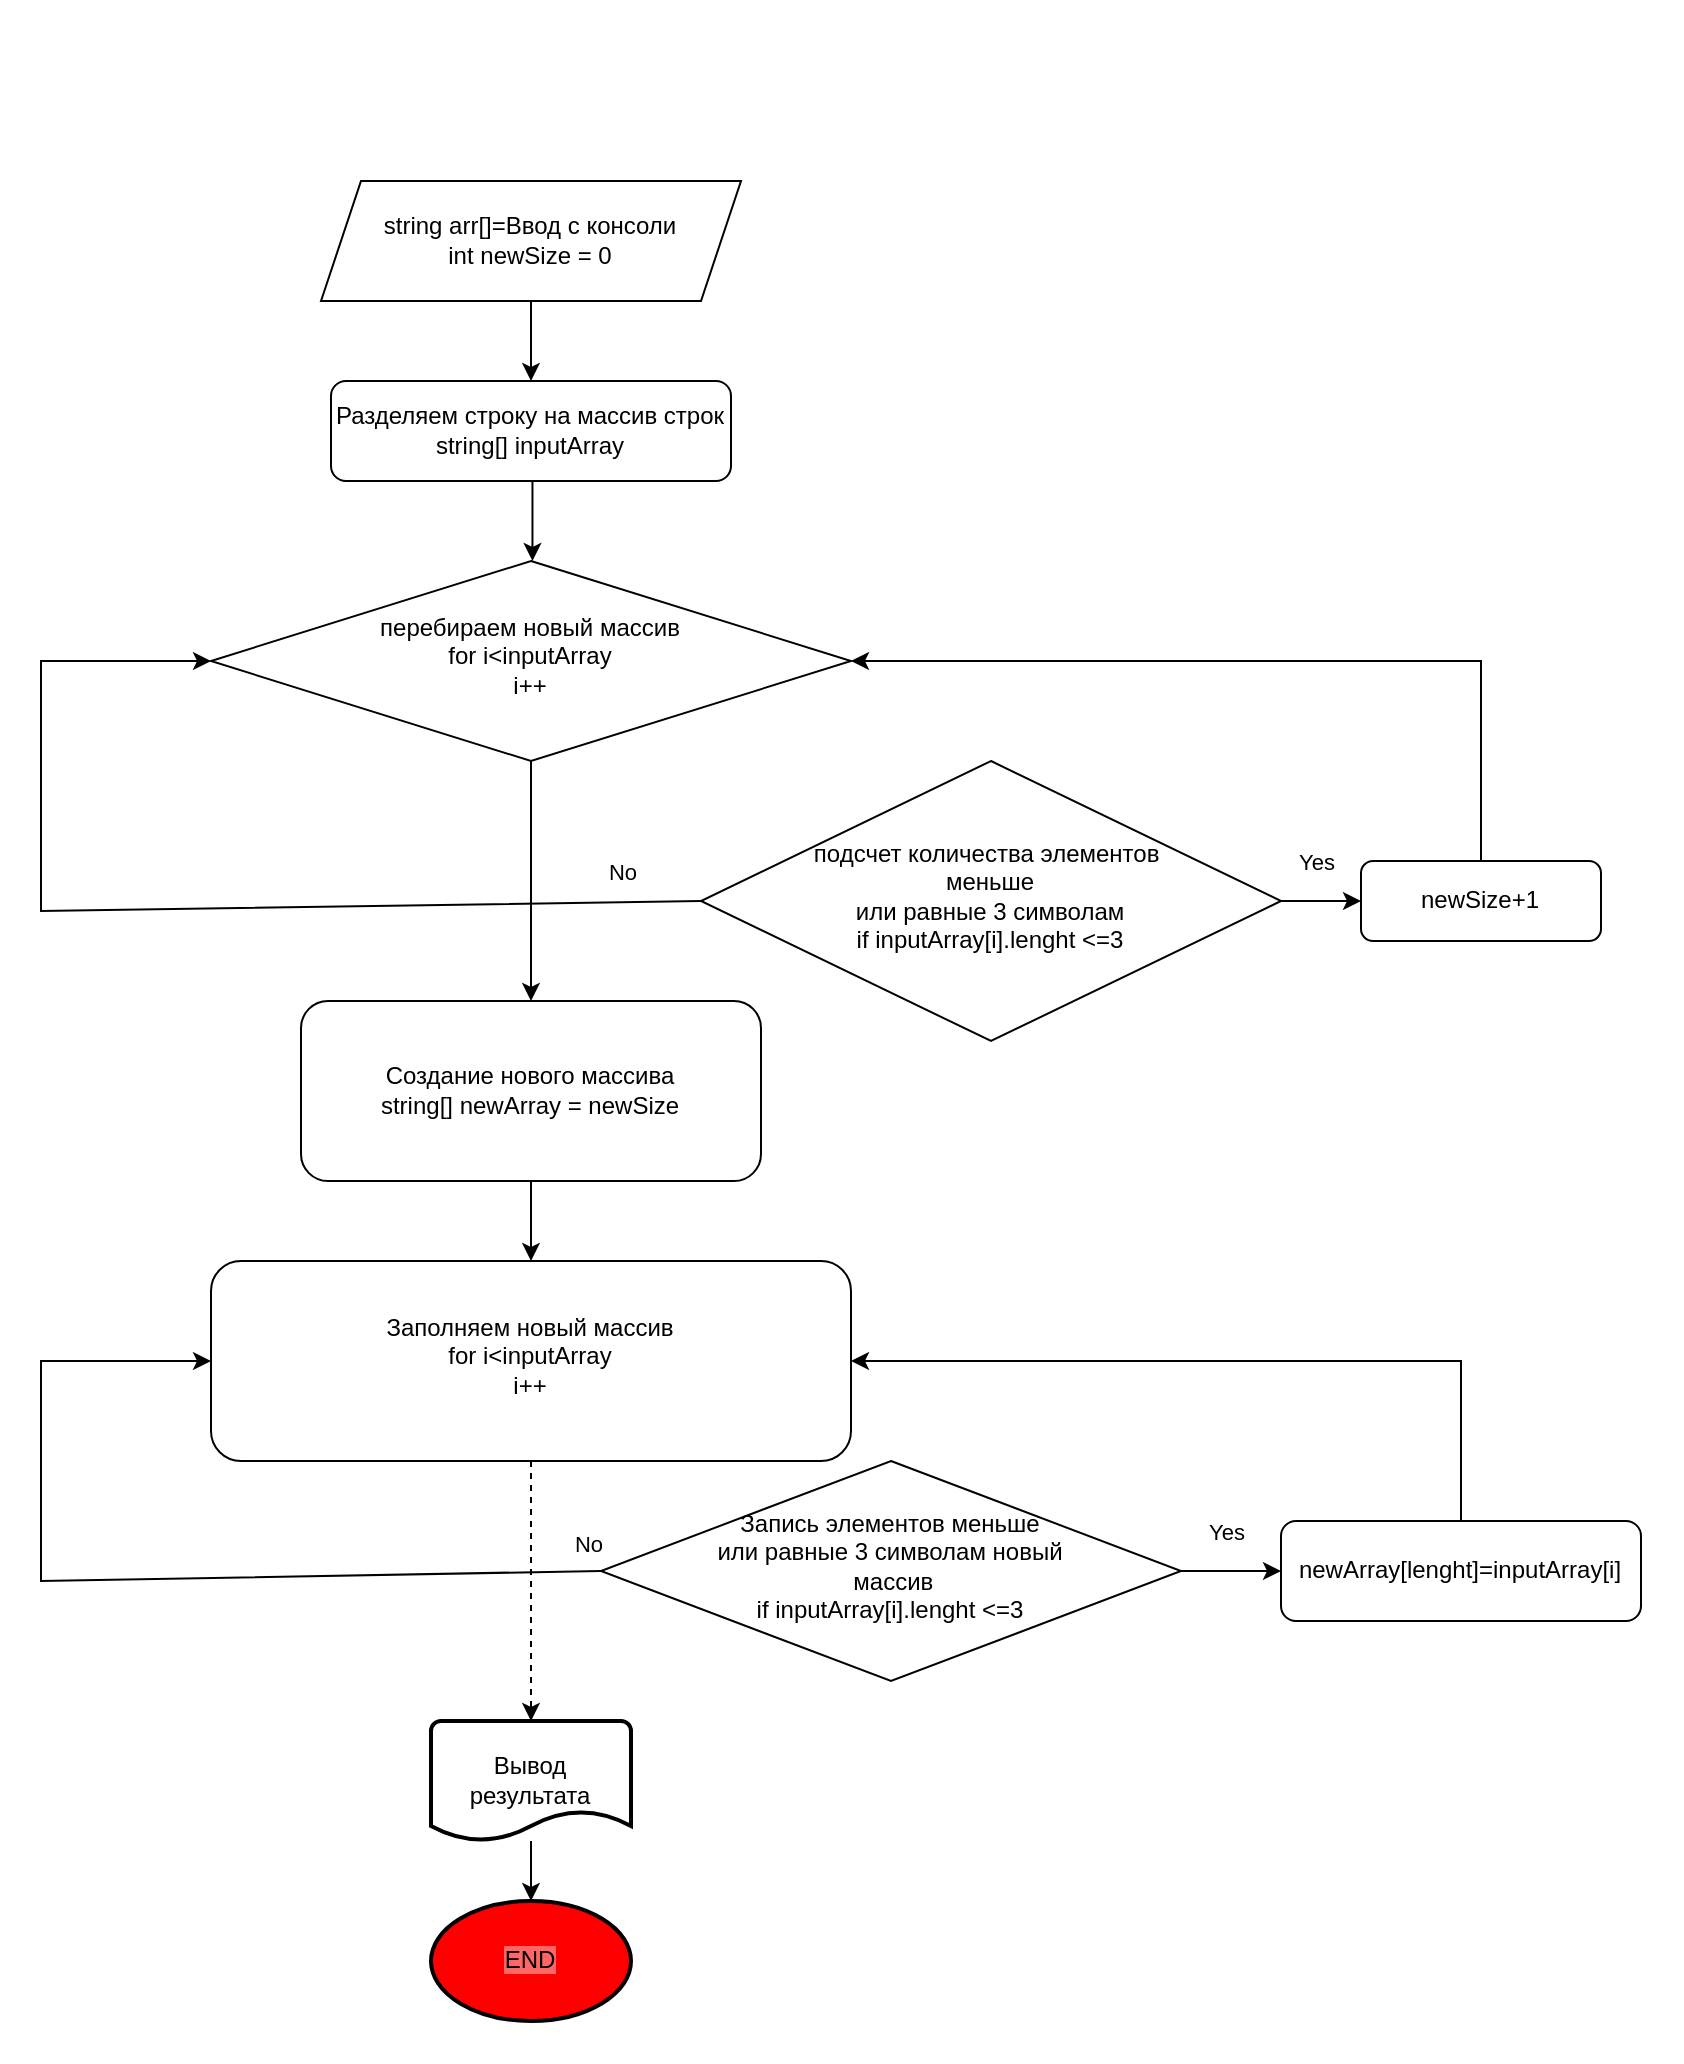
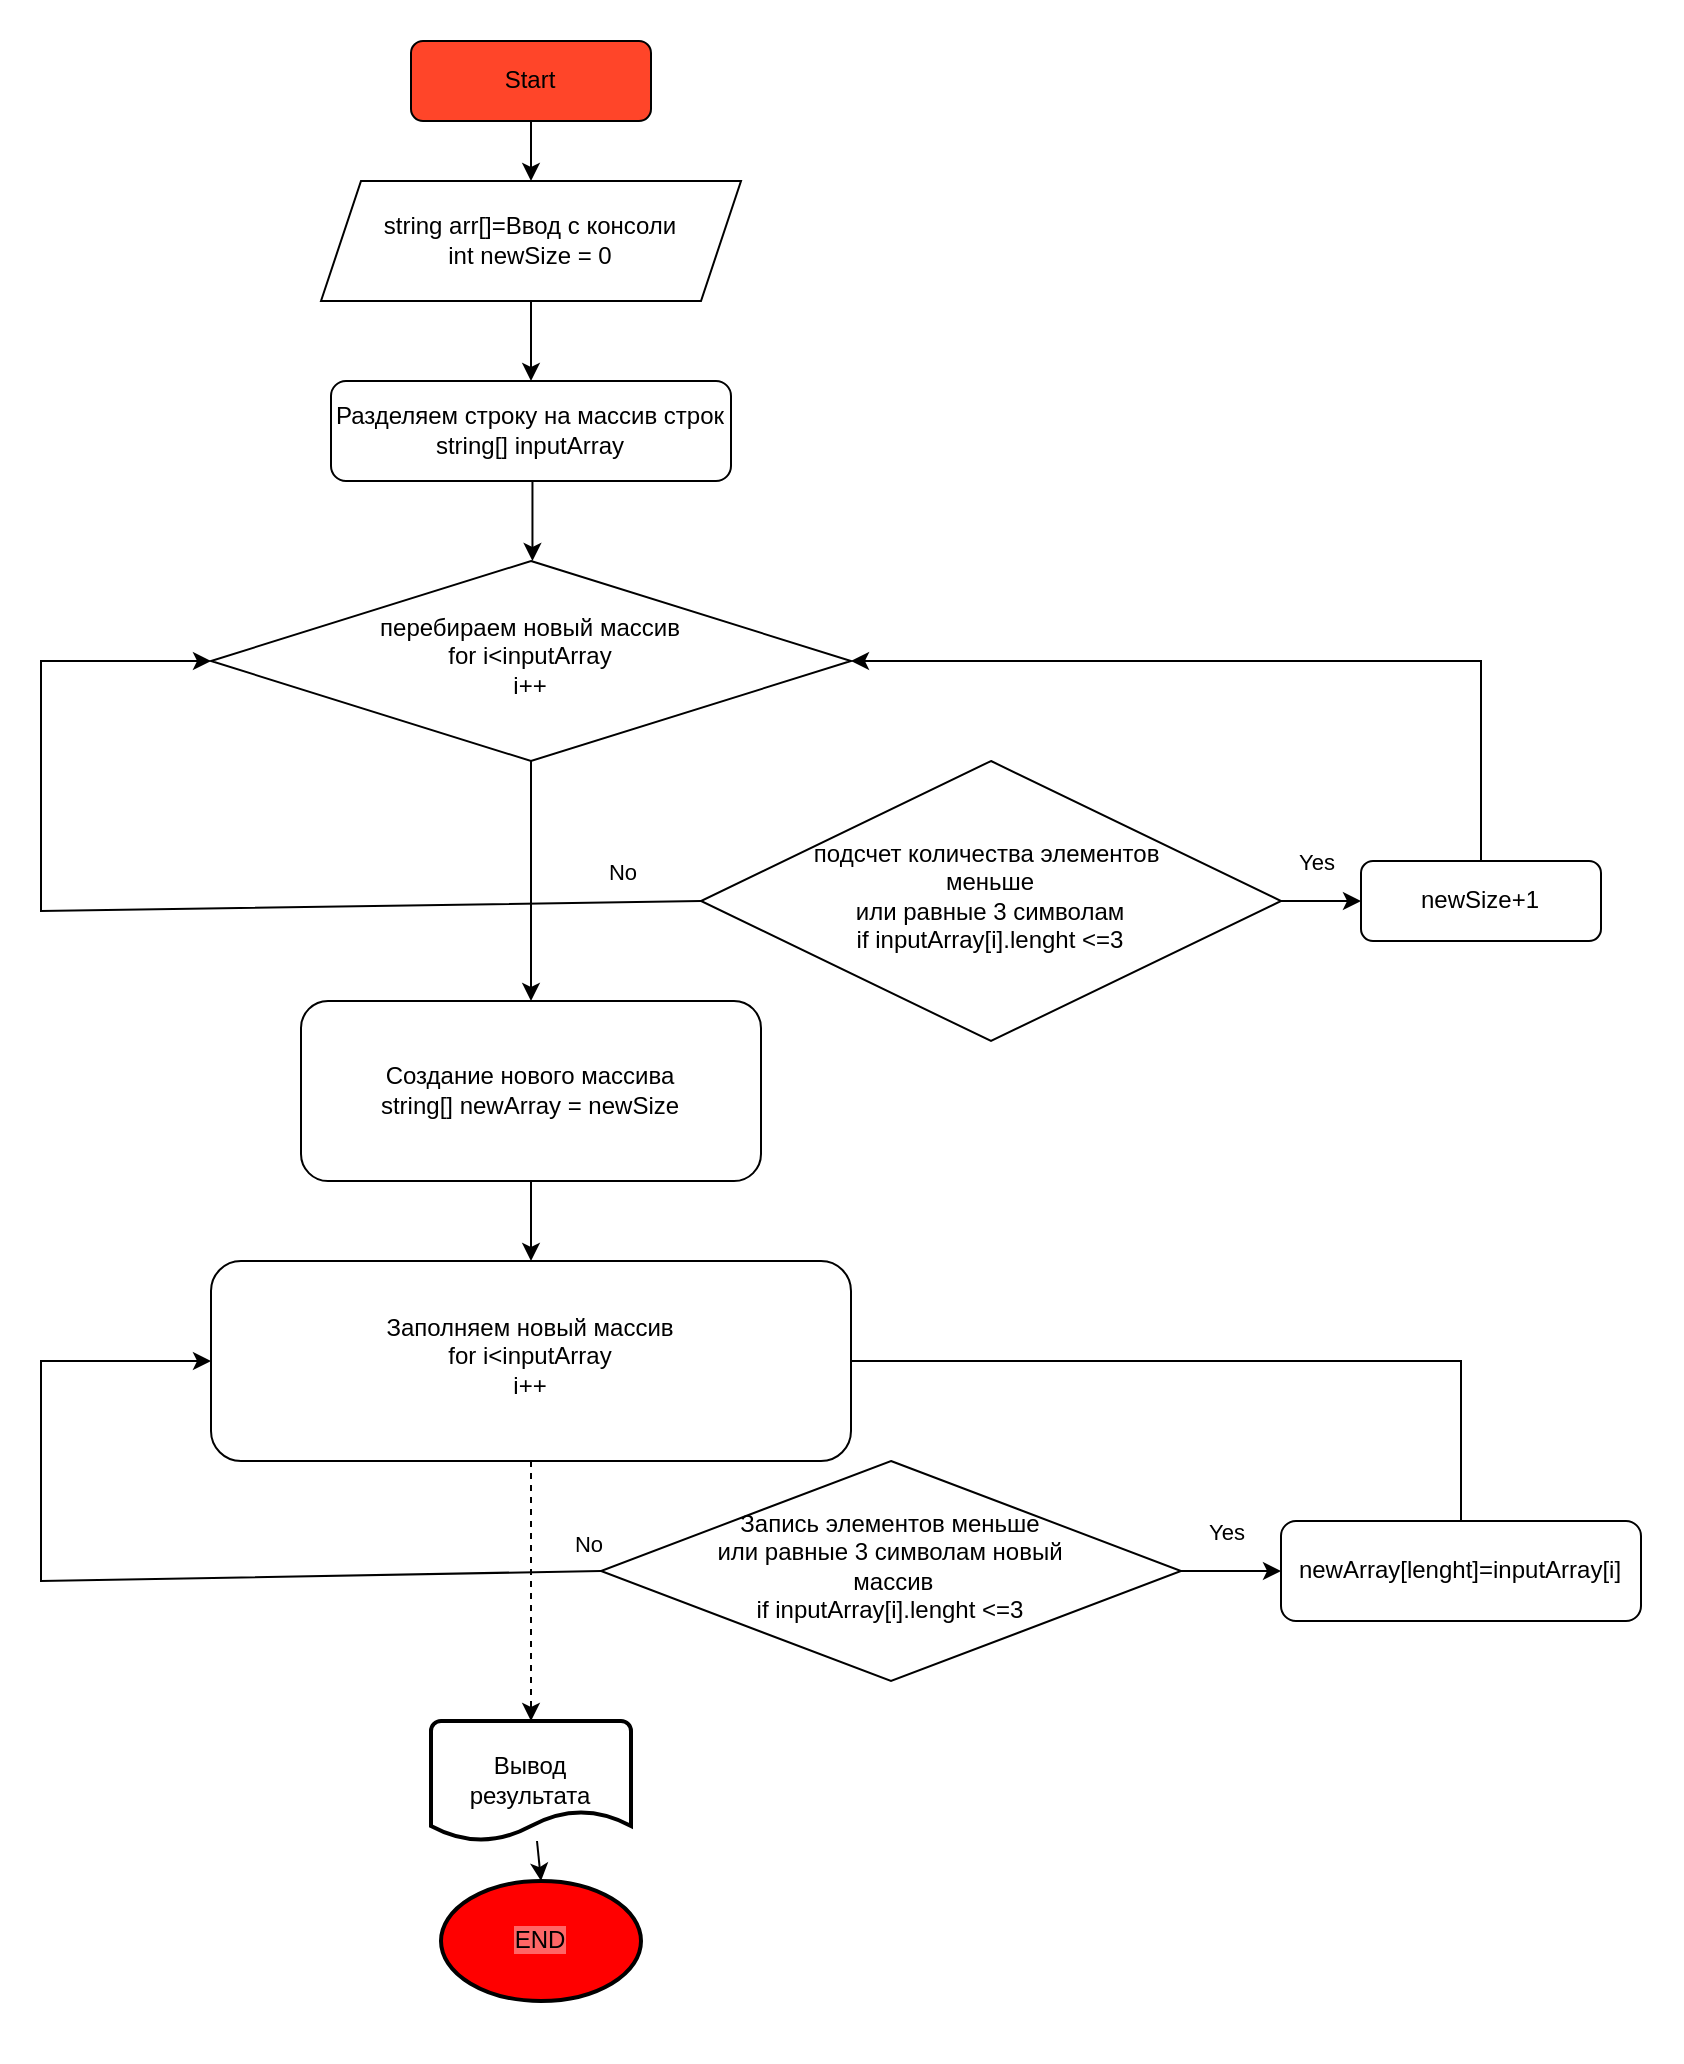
  <mxCell id="0" />
  <mxCell id="1" parent="0" />
+ <mxCell id="2" value="Start" style="rounded=1;whiteSpace=wrap;html=1;fontSize=12;glass=0;strokeWidth=1;shadow=0;fillColor=#FF4529;" parent="1" vertex="1"><mxGeometry x="205" y="20" width="120" height="40" as="geometry" /></mxCell>
  <mxCell id="3" value="перебираем новый массив&lt;div&gt;for i&amp;lt;&lt;span style=&quot;background-color: initial;&quot;&gt;inputArray&lt;/span&gt;&lt;/div&gt;&lt;div&gt;&lt;span style=&quot;background-color: initial;&quot;&gt;i++&lt;/span&gt;&lt;/div&gt;" style="rhombus;whiteSpace=wrap;html=1;shadow=0;fontFamily=Helvetica;fontSize=12;align=center;strokeWidth=1;spacing=6;spacingTop=-4;" parent="1" vertex="1"><mxGeometry x="105" y="280" width="320" height="100" as="geometry" /></mxCell>
  <mxCell id="4" value="Разделяем строку на массив строк&lt;div&gt;string[] inputArray&lt;/div&gt;" style="rounded=1;whiteSpace=wrap;html=1;fontSize=12;glass=0;strokeWidth=1;shadow=0;" parent="1" vertex="1"><mxGeometry x="165" y="190" width="200" height="50" as="geometry" /></mxCell>
  <mxCell id="5" value="подсчет количества элементов&amp;nbsp;&lt;div&gt;меньше&lt;div&gt;или равные 3 символам&lt;br&gt;&lt;div&gt;if inputArray[i].lenght&lt;span style=&quot;background-color: initial;&quot;&gt;&amp;nbsp;&amp;lt;=3&lt;/span&gt;&lt;/div&gt;&lt;/div&gt;&lt;/div&gt;" style="rhombus;whiteSpace=wrap;html=1;shadow=0;fontFamily=Helvetica;fontSize=12;align=center;strokeWidth=1;spacing=6;spacingTop=-4;" parent="1" vertex="1"><mxGeometry x="350" y="380" width="290" height="140" as="geometry" /></mxCell>
  <mxCell id="6" value="newSize+1" style="rounded=1;whiteSpace=wrap;html=1;fontSize=12;glass=0;strokeWidth=1;shadow=0;" parent="1" vertex="1"><mxGeometry x="680" y="430" width="120" height="40" as="geometry" /></mxCell>
  <mxCell id="7" value="string arr[]=Ввод с консоли&lt;div&gt;int newSize = 0&lt;/div&gt;" style="shape=parallelogram;perimeter=parallelogramPerimeter;whiteSpace=wrap;html=1;fixedSize=1;" parent="1" vertex="1"><mxGeometry x="160" y="90" width="210" height="60" as="geometry" /></mxCell>
  <mxCell id="8" value="" style="endArrow=classic;html=1;rounded=0;entryX=0;entryY=0.5;entryDx=0;entryDy=0;exitX=1;exitY=0.5;exitDx=0;exitDy=0;" parent="1" source="5" target="6" edge="1"><mxGeometry width="50" height="50" relative="1" as="geometry"><mxPoint x="340" y="480" as="sourcePoint" /><mxPoint x="390" y="430" as="targetPoint" /></mxGeometry></mxCell>
  <mxCell id="9" value="Yes" style="edgeLabel;html=1;align=center;verticalAlign=middle;resizable=0;points=[];" parent="8" vertex="1" connectable="0"><mxGeometry x="-0.138" relative="1" as="geometry"><mxPoint y="-20" as="offset" /></mxGeometry></mxCell>
  <mxCell id="10" value="" style="endArrow=classic;html=1;rounded=0;entryX=0;entryY=0.5;entryDx=0;entryDy=0;exitX=0;exitY=0.5;exitDx=0;exitDy=0;" parent="1" source="5" target="3" edge="1"><mxGeometry width="50" height="50" relative="1" as="geometry"><mxPoint x="20" y="460" as="sourcePoint" /><mxPoint x="70" y="330" as="targetPoint" /><Array as="points"><mxPoint x="20" y="455" /><mxPoint x="20" y="330" /></Array></mxGeometry></mxCell>
  <mxCell id="11" value="No" style="edgeLabel;html=1;align=center;verticalAlign=middle;resizable=0;points=[];" parent="10" vertex="1" connectable="0"><mxGeometry x="-0.668" y="1" relative="1" as="geometry"><mxPoint x="50" y="-17" as="offset" /></mxGeometry></mxCell>
  <mxCell id="12" value="" style="endArrow=classic;html=1;rounded=0;entryX=1;entryY=0.5;entryDx=0;entryDy=0;exitX=0.5;exitY=0;exitDx=0;exitDy=0;" parent="1" source="6" target="3" edge="1"><mxGeometry width="50" height="50" relative="1" as="geometry"><mxPoint x="470" y="540" as="sourcePoint" /><mxPoint x="520" y="490" as="targetPoint" /><Array as="points"><mxPoint x="740" y="330" /></Array></mxGeometry></mxCell>
  <mxCell id="13" value="Заполняем новый массив&lt;div&gt;for i&amp;lt;&lt;span style=&quot;background-color: initial;&quot;&gt;inputArray&lt;/span&gt;&lt;/div&gt;&lt;div&gt;&lt;span style=&quot;background-color: initial;&quot;&gt;i++&lt;/span&gt;&lt;/div&gt;" style="whiteSpace=wrap;html=1;shadow=0;fontFamily=Helvetica;fontSize=12;align=center;strokeWidth=1;spacing=6;spacingTop=-4;rounded=1;" parent="1" vertex="1"><mxGeometry x="105" y="630" width="320" height="100" as="geometry" /></mxCell>
  <mxCell id="14" value="Запись элементов меньше&lt;div&gt;или равные 3 символам новый&lt;/div&gt;&lt;div&gt;&amp;nbsp;массив&lt;br&gt;&lt;div&gt;if inputArray[i].lenght&lt;span style=&quot;background-color: initial;&quot;&gt;&amp;nbsp;&amp;lt;=3&lt;/span&gt;&lt;/div&gt;&lt;/div&gt;" style="rhombus;whiteSpace=wrap;html=1;shadow=0;fontFamily=Helvetica;fontSize=12;align=center;strokeWidth=1;spacing=6;spacingTop=-4;" parent="1" vertex="1"><mxGeometry x="300" y="730" width="290" height="110" as="geometry" /></mxCell>
  <mxCell id="15" value="newArray[lenght]=inputArray[i]" style="rounded=1;whiteSpace=wrap;html=1;fontSize=12;glass=0;strokeWidth=1;shadow=0;" parent="1" vertex="1"><mxGeometry x="640" y="760" width="180" height="50" as="geometry" /></mxCell>
  <mxCell id="16" value="" style="endArrow=classic;html=1;rounded=0;entryX=0;entryY=0.5;entryDx=0;entryDy=0;exitX=1;exitY=0.5;exitDx=0;exitDy=0;" parent="1" source="14" target="15" edge="1"><mxGeometry width="50" height="50" relative="1" as="geometry"><mxPoint x="340" y="860" as="sourcePoint" /><mxPoint x="390" y="810" as="targetPoint" /></mxGeometry></mxCell>
  <mxCell id="17" value="Yes" style="edgeLabel;html=1;align=center;verticalAlign=middle;resizable=0;points=[];" parent="16" vertex="1" connectable="0"><mxGeometry x="-0.138" relative="1" as="geometry"><mxPoint y="-20" as="offset" /></mxGeometry></mxCell>
  <mxCell id="18" value="" style="endArrow=classic;html=1;rounded=0;entryX=0;entryY=0.5;entryDx=0;entryDy=0;exitX=0;exitY=0.5;exitDx=0;exitDy=0;" parent="1" source="14" target="13" edge="1"><mxGeometry width="50" height="50" relative="1" as="geometry"><mxPoint x="20" y="840" as="sourcePoint" /><mxPoint x="70" y="710" as="targetPoint" /><Array as="points"><mxPoint x="20" y="790" /><mxPoint x="20" y="680" /></Array></mxGeometry></mxCell>
  <mxCell id="19" value="No" style="edgeLabel;html=1;align=center;verticalAlign=middle;resizable=0;points=[];" parent="18" vertex="1" connectable="0"><mxGeometry x="-0.668" y="1" relative="1" as="geometry"><mxPoint x="72" y="-16" as="offset" /></mxGeometry></mxCell>
- <mxCell id="20" value="" style="endArrow=classic;html=1;rounded=0;entryX=1;entryY=0.5;entryDx=0;entryDy=0;exitX=0.5;exitY=0;exitDx=0;exitDy=0;" parent="1" source="15" target="13" edge="1"><mxGeometry width="50" height="50" relative="1" as="geometry"><mxPoint x="470" y="920" as="sourcePoint" /><mxPoint x="520" y="870" as="targetPoint" /><Array as="points"><mxPoint x="730" y="680" /></Array></mxGeometry></mxCell>
+ <mxCell id="20" value="" style="endArrow=none;html=1;rounded=0;entryX=1;entryY=0.5;entryDx=0;entryDy=0;exitX=0.5;exitY=0;exitDx=0;exitDy=0;" parent="1" source="15" target="13" edge="1"><mxGeometry width="50" height="50" relative="1" as="geometry"><mxPoint x="470" y="920" as="sourcePoint" /><mxPoint x="520" y="870" as="targetPoint" /><Array as="points"><mxPoint x="730" y="680" /></Array></mxGeometry></mxCell>
  <mxCell id="21" value="Создание нового массива&lt;div&gt;string[] newArray = newSize&lt;/div&gt;" style="rounded=1;whiteSpace=wrap;html=1;fontSize=12;glass=0;strokeWidth=1;shadow=0;" parent="1" vertex="1"><mxGeometry x="150" y="500" width="230" height="90" as="geometry" /></mxCell>
  <mxCell id="22" value="Вывод результата" style="strokeWidth=2;html=1;shape=mxgraph.flowchart.document2;whiteSpace=wrap;size=0.25;" parent="1" vertex="1"><mxGeometry x="215" y="860" width="100" height="60" as="geometry" /></mxCell>
- <mxCell id="23" value="&lt;span style=&quot;background-color: rgb(255, 102, 102);&quot;&gt;END&lt;/span&gt;" style="strokeWidth=2;html=1;shape=mxgraph.flowchart.start_1;whiteSpace=wrap;fillColor=#FF0000;" parent="1" vertex="1"><mxGeometry x="215" y="950" width="100" height="60" as="geometry" /></mxCell>
+ <mxCell id="23" value="&lt;span style=&quot;background-color: rgb(255, 102, 102);&quot;&gt;END&lt;/span&gt;" style="strokeWidth=2;html=1;shape=mxgraph.flowchart.start_1;whiteSpace=wrap;fillColor=#FF0000;" parent="1" vertex="1"><mxGeometry x="220" y="940" width="100" height="60" as="geometry" /></mxCell>
  <mxCell id="24" value="" style="endArrow=classic;html=1;rounded=0;entryX=0.5;entryY=0;entryDx=0;entryDy=0;entryPerimeter=0;" parent="1" source="22" target="23" edge="1"><mxGeometry width="50" height="50" relative="1" as="geometry"><mxPoint x="555" y="850" as="sourcePoint" /><mxPoint x="605" y="800" as="targetPoint" /></mxGeometry></mxCell>
+ <mxCell id="25" value="" style="endArrow=classic;html=1;rounded=0;exitX=0.5;exitY=1;exitDx=0;exitDy=0;" parent="1" source="2" target="7" edge="1"><mxGeometry width="50" height="50" relative="1" as="geometry"><mxPoint x="670" y="270" as="sourcePoint" /><mxPoint x="720" y="220" as="targetPoint" /></mxGeometry></mxCell>
  <mxCell id="26" value="" style="endArrow=classic;html=1;rounded=0;exitX=0.5;exitY=1;exitDx=0;exitDy=0;entryX=0.5;entryY=0;entryDx=0;entryDy=0;" parent="1" source="7" target="4" edge="1"><mxGeometry width="50" height="50" relative="1" as="geometry"><mxPoint x="400" y="190" as="sourcePoint" /><mxPoint x="450" y="140" as="targetPoint" /></mxGeometry></mxCell>
  <mxCell id="27" value="" style="endArrow=classic;html=1;rounded=0;exitX=0.5;exitY=1;exitDx=0;exitDy=0;entryX=0.5;entryY=0;entryDx=0;entryDy=0;" parent="1" edge="1"><mxGeometry width="50" height="50" relative="1" as="geometry"><mxPoint x="265.73" y="240" as="sourcePoint" /><mxPoint x="265.73" y="280" as="targetPoint" /></mxGeometry></mxCell>
  <mxCell id="28" value="" style="endArrow=classic;html=1;rounded=0;exitX=0.5;exitY=1;exitDx=0;exitDy=0;entryX=0.5;entryY=0;entryDx=0;entryDy=0;" parent="1" source="3" target="21" edge="1"><mxGeometry width="50" height="50" relative="1" as="geometry"><mxPoint x="470" y="500" as="sourcePoint" /><mxPoint x="520" y="450" as="targetPoint" /></mxGeometry></mxCell>
  <mxCell id="29" value="" style="endArrow=classic;html=1;rounded=0;exitX=0.5;exitY=1;exitDx=0;exitDy=0;entryX=0.5;entryY=0;entryDx=0;entryDy=0;" parent="1" source="21" target="13" edge="1"><mxGeometry width="50" height="50" relative="1" as="geometry"><mxPoint x="470" y="500" as="sourcePoint" /><mxPoint x="520" y="450" as="targetPoint" /></mxGeometry></mxCell>
  <mxCell id="30" value="" style="endArrow=classic;html=1;rounded=0;exitX=0.5;exitY=1;exitDx=0;exitDy=0;entryX=0.5;entryY=0;entryDx=0;entryDy=0;entryPerimeter=0;dashed=1;" parent="1" source="13" target="22" edge="1"><mxGeometry width="50" height="50" relative="1" as="geometry"><mxPoint x="470" y="980" as="sourcePoint" /><mxPoint x="520" y="930" as="targetPoint" /></mxGeometry></mxCell>
